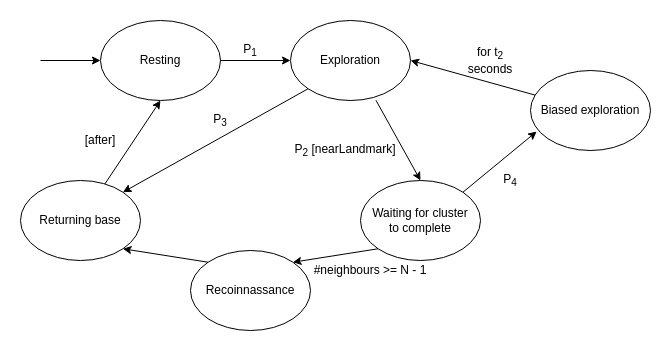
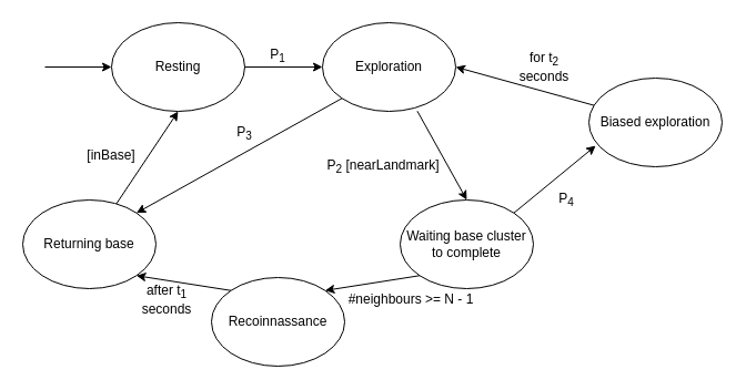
  <mxCell id="0" />
  <mxCell id="1" parent="0" />
  <mxCell id="2" value="Resting" style="ellipse;whiteSpace=wrap;html=1;" parent="1" vertex="1"><mxGeometry x="100" y="20" width="120" height="80" as="geometry" /></mxCell>
  <mxCell id="3" value="" style="endArrow=classic;html=1;entryX=0;entryY=0.5;entryDx=0;entryDy=0;" parent="1" target="2" edge="1"><mxGeometry width="50" height="50" relative="1" as="geometry"><mxPoint x="40" y="60" as="sourcePoint" /><mxPoint x="60" y="20" as="targetPoint" /></mxGeometry></mxCell>
  <mxCell id="4" value="Exploration" style="ellipse;whiteSpace=wrap;html=1;" parent="1" vertex="1"><mxGeometry x="290" y="20" width="120" height="80" as="geometry" /></mxCell>
- <mxCell id="5" value="Waiting for cluster&lt;br&gt;to complete" style="ellipse;whiteSpace=wrap;html=1;" parent="1" vertex="1"><mxGeometry x="360" y="180" width="120" height="80" as="geometry" /></mxCell>
+ <mxCell id="5" value="Waiting base cluster&lt;br&gt;to complete" style="ellipse;whiteSpace=wrap;html=1;" parent="1" vertex="1"><mxGeometry x="360" y="180" width="120" height="80" as="geometry" /></mxCell>
  <mxCell id="6" value="Recoinnassance" style="ellipse;whiteSpace=wrap;html=1;" parent="1" vertex="1"><mxGeometry x="190" y="250" width="120" height="80" as="geometry" /></mxCell>
  <mxCell id="7" value="Returning base" style="ellipse;whiteSpace=wrap;html=1;" parent="1" vertex="1"><mxGeometry x="20" y="180" width="120" height="80" as="geometry" /></mxCell>
  <mxCell id="8" value="" style="endArrow=classic;html=1;entryX=0;entryY=0.5;entryDx=0;entryDy=0;" parent="1" target="4" edge="1"><mxGeometry width="50" height="50" relative="1" as="geometry"><mxPoint x="220" y="60" as="sourcePoint" /><mxPoint x="110" y="70" as="targetPoint" /></mxGeometry></mxCell>
  <mxCell id="9" value="" style="endArrow=classic;html=1;exitX=0.712;exitY=0.997;exitDx=0;exitDy=0;exitPerimeter=0;" parent="1" source="4" edge="1"><mxGeometry width="50" height="50" relative="1" as="geometry"><mxPoint x="60" y="80" as="sourcePoint" /><mxPoint x="420" y="180" as="targetPoint" /></mxGeometry></mxCell>
  <mxCell id="10" value="" style="endArrow=classic;html=1;entryX=1;entryY=0;entryDx=0;entryDy=0;exitX=0;exitY=1;exitDx=0;exitDy=0;" parent="1" source="5" target="6" edge="1"><mxGeometry width="50" height="50" relative="1" as="geometry"><mxPoint x="70" y="90" as="sourcePoint" /><mxPoint x="130" y="90" as="targetPoint" /></mxGeometry></mxCell>
  <mxCell id="11" value="" style="endArrow=classic;html=1;entryX=1;entryY=1;entryDx=0;entryDy=0;exitX=0;exitY=0;exitDx=0;exitDy=0;" parent="1" source="6" target="7" edge="1"><mxGeometry width="50" height="50" relative="1" as="geometry"><mxPoint x="80" y="100" as="sourcePoint" /><mxPoint x="140" y="100" as="targetPoint" /></mxGeometry></mxCell>
  <mxCell id="12" value="" style="endArrow=classic;html=1;entryX=0.5;entryY=1;entryDx=0;entryDy=0;" parent="1" source="7" target="2" edge="1"><mxGeometry width="50" height="50" relative="1" as="geometry"><mxPoint x="90" y="110" as="sourcePoint" /><mxPoint x="150" y="110" as="targetPoint" /></mxGeometry></mxCell>
  <mxCell id="13" value="P&lt;sub&gt;1&lt;/sub&gt;" style="text;html=1;strokeColor=none;fillColor=none;align=center;verticalAlign=middle;whiteSpace=wrap;rounded=0;" parent="1" vertex="1"><mxGeometry x="230" y="40" width="40" height="20" as="geometry" /></mxCell>
  <mxCell id="14" value="P&lt;sub&gt;2&lt;/sub&gt; [nearLandmark]" style="text;html=1;strokeColor=none;fillColor=none;align=center;verticalAlign=middle;whiteSpace=wrap;rounded=0;" parent="1" vertex="1"><mxGeometry x="290" y="140" width="110" height="20" as="geometry" /></mxCell>
  <mxCell id="15" value="#neighbours &amp;gt;= N - 1" style="text;html=1;strokeColor=none;fillColor=none;align=center;verticalAlign=middle;whiteSpace=wrap;rounded=0;" parent="1" vertex="1"><mxGeometry x="310" y="260" width="120" height="20" as="geometry" /></mxCell>
- <mxCell id="16" value="[after]" style="text;html=1;strokeColor=none;fillColor=none;align=center;verticalAlign=middle;whiteSpace=wrap;rounded=0;" parent="1" vertex="1"><mxGeometry x="80" y="130" width="40" height="20" as="geometry" /></mxCell>
+ <mxCell id="16" value="[inBase]" style="text;html=1;strokeColor=none;fillColor=none;align=center;verticalAlign=middle;whiteSpace=wrap;rounded=0;" parent="1" vertex="1"><mxGeometry x="80" y="130" width="40" height="20" as="geometry" /></mxCell>
+ <mxCell id="17" value="after t&lt;sub&gt;1&lt;/sub&gt; seconds" style="text;html=1;strokeColor=none;fillColor=none;align=center;verticalAlign=middle;whiteSpace=wrap;rounded=0;" parent="1" vertex="1"><mxGeometry x="130" y="260" width="40" height="20" as="geometry" /></mxCell>
  <mxCell id="18" value="" style="endArrow=classic;html=1;exitX=0;exitY=1;exitDx=0;exitDy=0;entryX=1;entryY=0;entryDx=0;entryDy=0;" parent="1" source="4" target="7" edge="1"><mxGeometry width="50" height="50" relative="1" as="geometry"><mxPoint x="240" y="190" as="sourcePoint" /><mxPoint x="290" y="140" as="targetPoint" /></mxGeometry></mxCell>
  <mxCell id="19" value="P&lt;sub&gt;3&lt;/sub&gt;" style="text;html=1;strokeColor=none;fillColor=none;align=center;verticalAlign=middle;whiteSpace=wrap;rounded=0;" parent="1" vertex="1"><mxGeometry x="200" y="110" width="40" height="20" as="geometry" /></mxCell>
  <mxCell id="20" value="Biased exploration" style="ellipse;whiteSpace=wrap;html=1;" parent="1" vertex="1"><mxGeometry x="530" y="70" width="120" height="80" as="geometry" /></mxCell>
  <mxCell id="21" value="" style="endArrow=classic;html=1;entryX=0.051;entryY=0.763;entryDx=0;entryDy=0;exitX=1;exitY=0;exitDx=0;exitDy=0;entryPerimeter=0;" parent="1" source="5" target="20" edge="1"><mxGeometry width="50" height="50" relative="1" as="geometry"><mxPoint x="387.574" y="258.284" as="sourcePoint" /><mxPoint x="302.426" y="271.716" as="targetPoint" /></mxGeometry></mxCell>
  <mxCell id="22" value="" style="endArrow=classic;html=1;entryX=1;entryY=0.5;entryDx=0;entryDy=0;" parent="1" source="20" target="4" edge="1"><mxGeometry width="50" height="50" relative="1" as="geometry"><mxPoint x="472.794" y="201.963" as="sourcePoint" /><mxPoint x="586.12" y="151.04" as="targetPoint" /></mxGeometry></mxCell>
  <mxCell id="23" value="P&lt;sub&gt;4&lt;/sub&gt;" style="text;html=1;strokeColor=none;fillColor=none;align=center;verticalAlign=middle;whiteSpace=wrap;rounded=0;" parent="1" vertex="1"><mxGeometry x="490" y="170" width="40" height="20" as="geometry" /></mxCell>
  <mxCell id="24" value="for t&lt;sub&gt;2&lt;/sub&gt; seconds" style="text;html=1;strokeColor=none;fillColor=none;align=center;verticalAlign=middle;whiteSpace=wrap;rounded=0;" parent="1" vertex="1"><mxGeometry x="470" y="50" width="40" height="20" as="geometry" /></mxCell>
